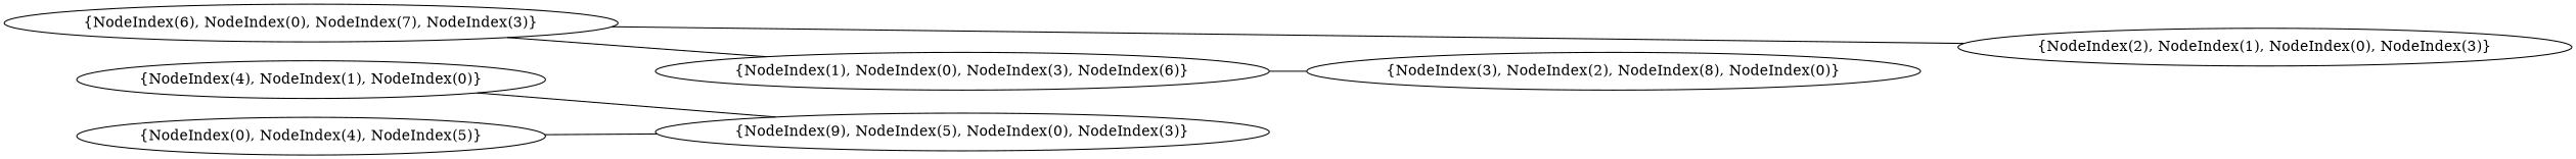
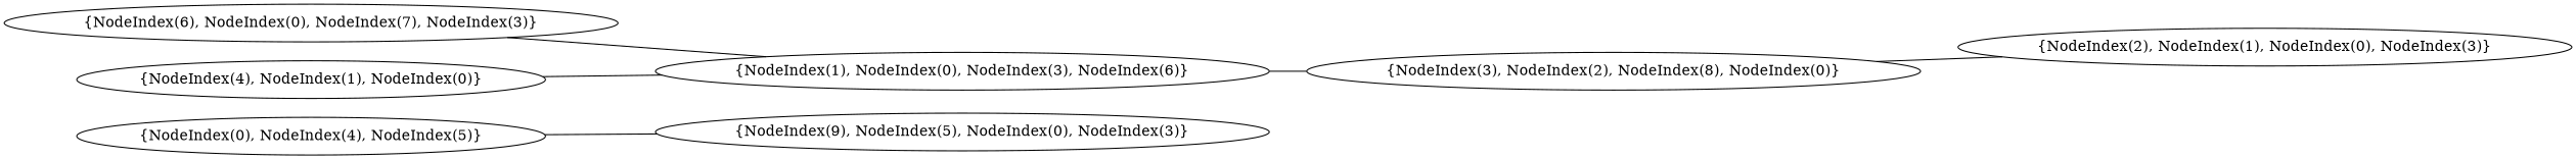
  graph {
    rankdir=LR
    n1 [label="{NodeIndex(2), NodeIndex(1), NodeIndex(0), NodeIndex(3)}"]
    n2 [label="{NodeIndex(3), NodeIndex(2), NodeIndex(8), NodeIndex(0)}"]
    n3 [label="{NodeIndex(9), NodeIndex(5), NodeIndex(0), NodeIndex(3)}"]
    n4 [label="{NodeIndex(1), NodeIndex(0), NodeIndex(3), NodeIndex(6)}"]
    n5 [label="{NodeIndex(6), NodeIndex(0), NodeIndex(7), NodeIndex(3)}"]
    n6 [label="{NodeIndex(4), NodeIndex(1), NodeIndex(0)}"]
    n7 [label="{NodeIndex(0), NodeIndex(4), NodeIndex(5)}"]
-   n5 -- n1
+   n2 -- n1
    n4 -- n2
    n5 -- n4
-   n6 -- n3
+   n6 -- n4
    n7 -- n3
  }
